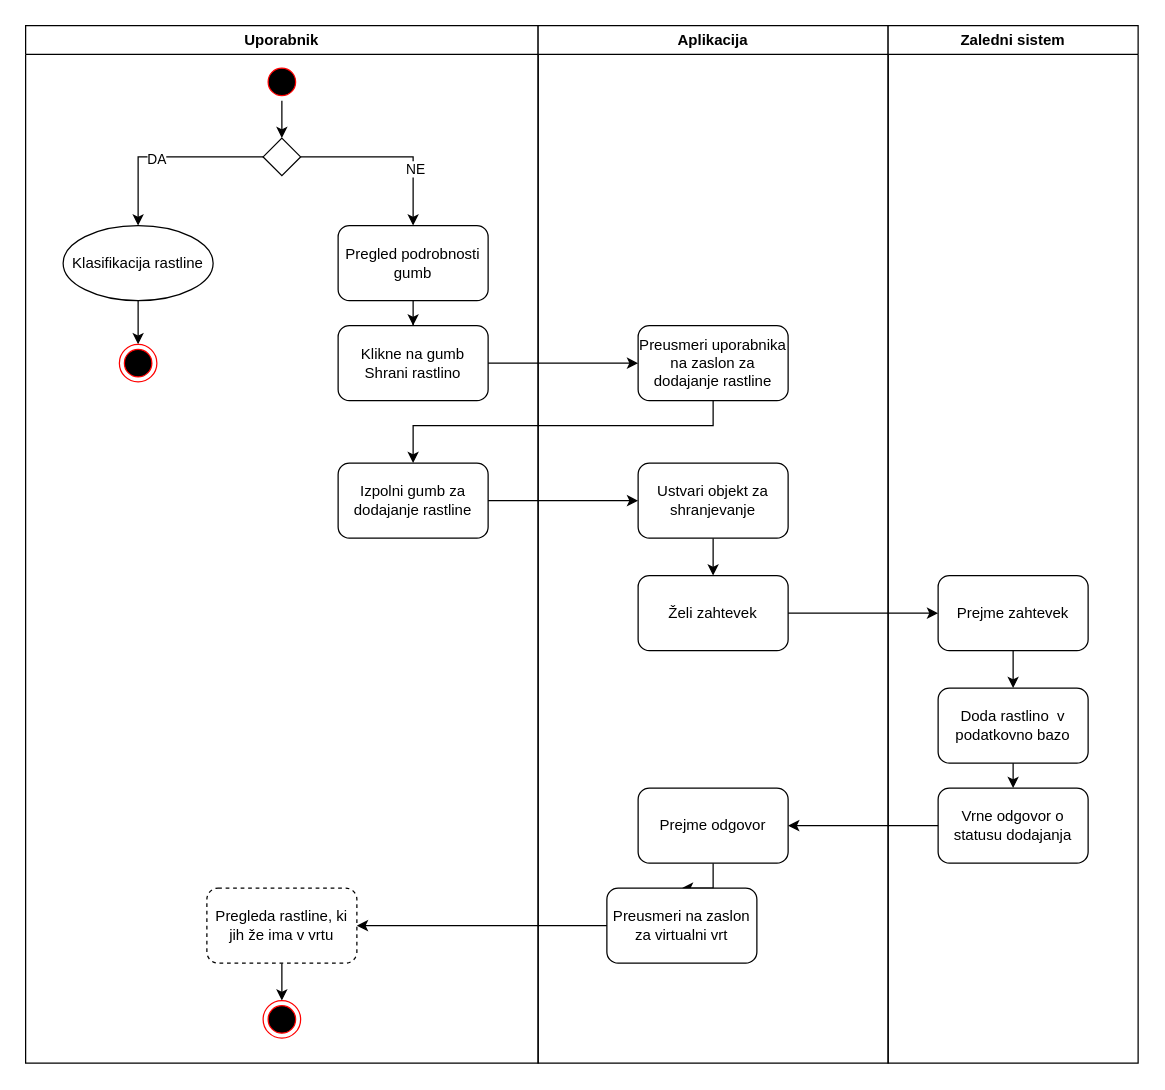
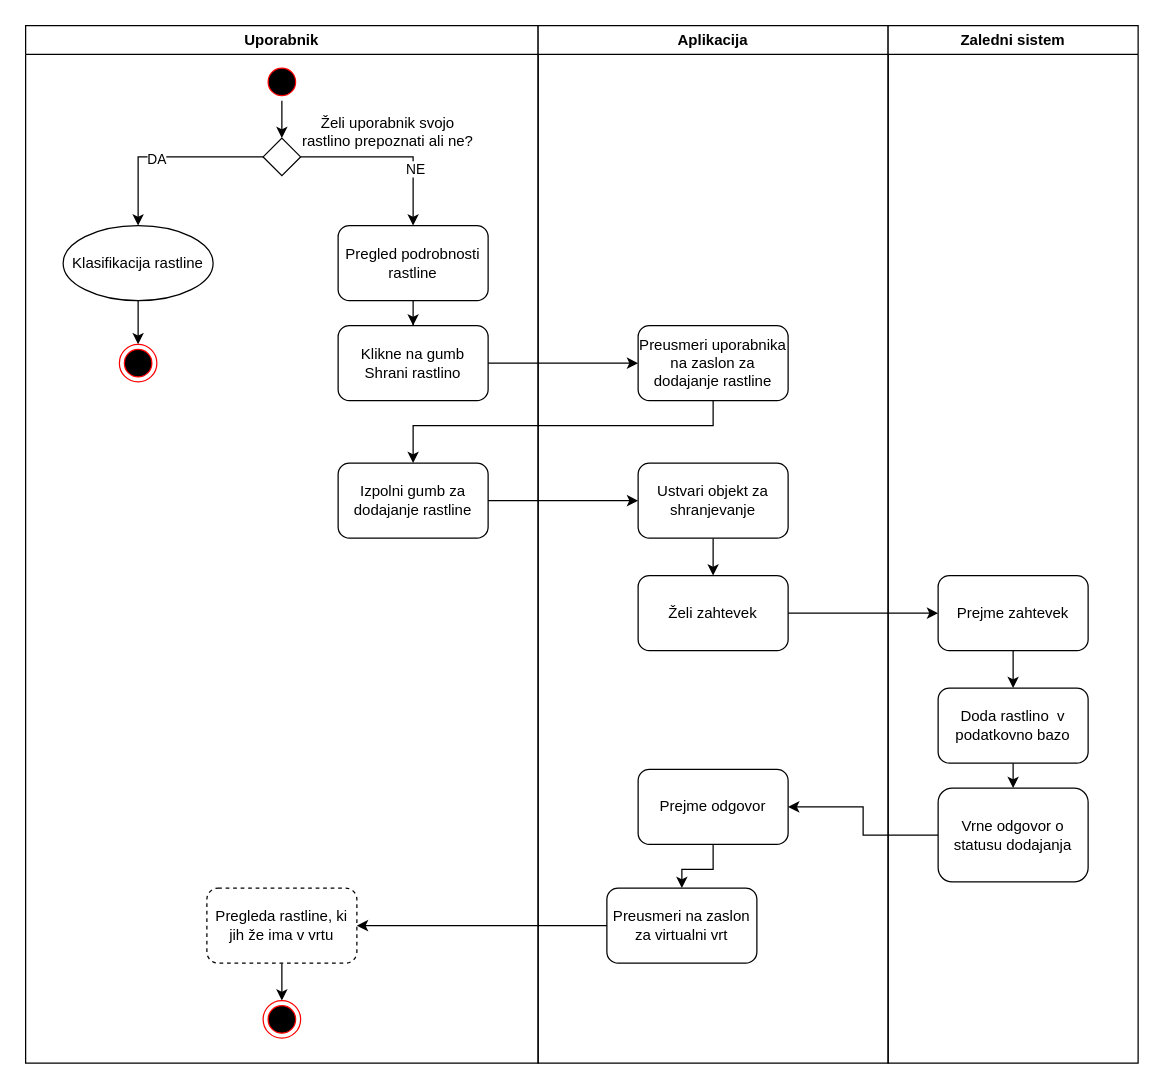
  <mxCell id="0" />
  <mxCell id="1" parent="0" />
  <mxCell id="2" value="Uporabnik" style="swimlane;whiteSpace=wrap;html=1;" parent="1" vertex="1"><mxGeometry x="20" y="20" width="410" height="830" as="geometry" /></mxCell>
  <mxCell id="3" value="" style="edgeStyle=orthogonalEdgeStyle;rounded=0;orthogonalLoop=1;jettySize=auto;html=1;exitX=1;exitY=0.5;exitDx=0;exitDy=0;" parent="2" source="18" target="11" edge="1"><mxGeometry relative="1" as="geometry" /></mxCell>
  <mxCell id="4" value="NE" style="edgeLabel;html=1;align=center;verticalAlign=middle;resizable=0;points=[];" vertex="1" connectable="0" parent="3"><mxGeometry x="0.364" y="1" relative="1" as="geometry"><mxPoint as="offset" /></mxGeometry></mxCell>
  <mxCell id="5" value="" style="ellipse;html=1;shape=startState;fillColor=#000000;strokeColor=#ff0000;" parent="2" vertex="1"><mxGeometry x="190" y="30" width="30" height="30" as="geometry" /></mxCell>
  <mxCell id="6" value="Klikne na gumb Shrani rastlino" style="rounded=1;whiteSpace=wrap;html=1;" parent="2" vertex="1"><mxGeometry x="250" y="240" width="120" height="60" as="geometry" /></mxCell>
  <mxCell id="7" style="edgeStyle=orthogonalEdgeStyle;rounded=0;orthogonalLoop=1;jettySize=auto;html=1;entryX=0.5;entryY=0;entryDx=0;entryDy=0;" parent="2" source="8" target="9" edge="1"><mxGeometry relative="1" as="geometry"><mxPoint x="235" y="769.93" as="targetPoint" /><Array as="points" /></mxGeometry></mxCell>
  <mxCell id="8" value="Pregleda rastline, ki jih že ima v vrtu" style="whiteSpace=wrap;html=1;rounded=1;dashed=1;" parent="2" vertex="1"><mxGeometry x="145" y="690" width="120" height="60" as="geometry" /></mxCell>
  <mxCell id="9" value="" style="ellipse;html=1;shape=endState;fillColor=#000000;strokeColor=#ff0000;" parent="2" vertex="1"><mxGeometry x="190" y="780" width="30" height="30" as="geometry" /></mxCell>
  <mxCell id="10" value="" style="edgeStyle=orthogonalEdgeStyle;rounded=0;orthogonalLoop=1;jettySize=auto;html=1;" parent="2" source="11" target="6" edge="1"><mxGeometry relative="1" as="geometry" /></mxCell>
- <mxCell id="11" value="Pregled podrobnosti gumb" style="rounded=1;whiteSpace=wrap;html=1;" parent="2" vertex="1"><mxGeometry x="250" y="160" width="120" height="60" as="geometry" /></mxCell>
+ <mxCell id="11" value="Pregled podrobnosti rastline" style="rounded=1;whiteSpace=wrap;html=1;" parent="2" vertex="1"><mxGeometry x="250" y="160" width="120" height="60" as="geometry" /></mxCell>
  <mxCell id="12" value="Izpolni gumb za dodajanje rastline" style="rounded=1;whiteSpace=wrap;html=1;" parent="2" vertex="1"><mxGeometry x="250" y="350" width="120" height="60" as="geometry" /></mxCell>
  <mxCell id="13" style="edgeStyle=orthogonalEdgeStyle;rounded=0;orthogonalLoop=1;jettySize=auto;html=1;entryX=0.5;entryY=0;entryDx=0;entryDy=0;" edge="1" parent="2" source="14" target="20"><mxGeometry relative="1" as="geometry" /></mxCell>
  <mxCell id="14" value="Klasifikacija rastline" style="ellipse;whiteSpace=wrap;html=1;" vertex="1" parent="2"><mxGeometry x="30" y="160" width="120" height="60" as="geometry" /></mxCell>
  <mxCell id="15" style="edgeStyle=orthogonalEdgeStyle;rounded=0;orthogonalLoop=1;jettySize=auto;html=1;exitX=0.5;exitY=1;exitDx=0;exitDy=0;entryX=0.5;entryY=0;entryDx=0;entryDy=0;" edge="1" parent="2" source="5" target="18"><mxGeometry relative="1" as="geometry"><mxPoint x="120" y="100" as="targetPoint" /></mxGeometry></mxCell>
  <mxCell id="16" style="edgeStyle=orthogonalEdgeStyle;rounded=0;orthogonalLoop=1;jettySize=auto;html=1;entryX=0.5;entryY=0;entryDx=0;entryDy=0;" edge="1" parent="2" source="18" target="14"><mxGeometry relative="1" as="geometry" /></mxCell>
  <mxCell id="17" value="DA" style="edgeLabel;html=1;align=center;verticalAlign=middle;resizable=0;points=[];" vertex="1" connectable="0" parent="16"><mxGeometry x="0.107" y="1" relative="1" as="geometry"><mxPoint as="offset" /></mxGeometry></mxCell>
  <mxCell id="18" value="" style="rhombus;whiteSpace=wrap;html=1;" vertex="1" parent="2"><mxGeometry x="190" y="90" width="30" height="30" as="geometry" /></mxCell>
+ <mxCell id="19" value="Želi uporabnik svojo rastlino prepoznati ali ne?" style="text;html=1;strokeColor=none;fillColor=none;align=center;verticalAlign=middle;whiteSpace=wrap;rounded=0;" vertex="1" parent="2"><mxGeometry x="220" y="70" width="140" height="30" as="geometry" /></mxCell>
  <mxCell id="20" value="" style="ellipse;html=1;shape=endState;fillColor=#000000;strokeColor=#ff0000;" vertex="1" parent="2"><mxGeometry x="75" y="255" width="30" height="30" as="geometry" /></mxCell>
  <mxCell id="21" value="Aplikacija" style="swimlane;whiteSpace=wrap;html=1;" parent="1" vertex="1"><mxGeometry x="430" y="20" width="280" height="830" as="geometry" /></mxCell>
  <mxCell id="22" value="Preusmeri uporabnika na zaslon za dodajanje rastline" style="rounded=1;whiteSpace=wrap;html=1;" parent="21" vertex="1"><mxGeometry x="80" y="240" width="120" height="60" as="geometry" /></mxCell>
  <mxCell id="23" value="" style="edgeStyle=orthogonalEdgeStyle;rounded=0;orthogonalLoop=1;jettySize=auto;html=1;entryX=0.5;entryY=0;entryDx=0;entryDy=0;" parent="21" source="24" target="26" edge="1"><mxGeometry relative="1" as="geometry" /></mxCell>
- <mxCell id="24" value="Prejme odgovor" style="whiteSpace=wrap;html=1;rounded=1;" parent="21" vertex="1"><mxGeometry x="80" y="610" width="120" height="60" as="geometry" /></mxCell>
+ <mxCell id="24" value="Prejme odgovor" style="whiteSpace=wrap;html=1;rounded=1;" parent="21" vertex="1"><mxGeometry x="80" y="595" width="120" height="60" as="geometry" /></mxCell>
  <mxCell id="25" value="Želi zahtevek" style="rounded=1;whiteSpace=wrap;html=1;" parent="21" vertex="1"><mxGeometry x="80" y="440" width="120" height="60" as="geometry" /></mxCell>
  <mxCell id="26" value="Preusmeri na zaslon za virtualni vrt" style="whiteSpace=wrap;html=1;rounded=1;" parent="21" vertex="1"><mxGeometry x="55" y="690" width="120" height="60" as="geometry" /></mxCell>
  <mxCell id="27" style="edgeStyle=orthogonalEdgeStyle;rounded=0;orthogonalLoop=1;jettySize=auto;html=1;entryX=0.5;entryY=0;entryDx=0;entryDy=0;" parent="21" source="28" target="25" edge="1"><mxGeometry relative="1" as="geometry" /></mxCell>
  <mxCell id="28" value="Ustvari objekt za shranjevanje" style="rounded=1;whiteSpace=wrap;html=1;" parent="21" vertex="1"><mxGeometry x="80" y="350" width="120" height="60" as="geometry" /></mxCell>
  <mxCell id="29" value="Zaledni sistem" style="swimlane;whiteSpace=wrap;html=1;startSize=23;" parent="1" vertex="1"><mxGeometry x="710" y="20" width="200" height="830" as="geometry" /></mxCell>
  <mxCell id="30" value="" style="edgeStyle=orthogonalEdgeStyle;rounded=0;orthogonalLoop=1;jettySize=auto;html=1;" parent="29" source="31" target="32" edge="1"><mxGeometry relative="1" as="geometry" /></mxCell>
  <mxCell id="31" value="Prejme zahtevek" style="whiteSpace=wrap;html=1;rounded=1;" parent="29" vertex="1"><mxGeometry x="40" y="440" width="120" height="60" as="geometry" /></mxCell>
  <mxCell id="32" value="Doda rastlino&amp;nbsp; v podatkovno bazo" style="whiteSpace=wrap;html=1;rounded=1;" parent="29" vertex="1"><mxGeometry x="40" y="530" width="120" height="60" as="geometry" /></mxCell>
  <mxCell id="33" value="" style="edgeStyle=orthogonalEdgeStyle;rounded=0;orthogonalLoop=1;jettySize=auto;html=1;exitX=0.5;exitY=1;exitDx=0;exitDy=0;entryX=0.5;entryY=0;entryDx=0;entryDy=0;" parent="29" source="32" target="34" edge="1"><mxGeometry relative="1" as="geometry"><mxPoint x="100" y="1140" as="targetPoint" /></mxGeometry></mxCell>
- <mxCell id="34" value="Vrne odgovor o statusu dodajanja" style="whiteSpace=wrap;html=1;rounded=1;" parent="29" vertex="1"><mxGeometry x="40" y="610" width="120" height="60" as="geometry" /></mxCell>
+ <mxCell id="34" value="Vrne odgovor o statusu dodajanja" style="whiteSpace=wrap;html=1;rounded=1;" parent="29" vertex="1"><mxGeometry x="40" y="610" width="120" height="75" as="geometry" /></mxCell>
  <mxCell id="35" value="" style="endArrow=classic;html=1;rounded=0;exitX=1;exitY=0.5;exitDx=0;exitDy=0;entryX=0;entryY=0.5;entryDx=0;entryDy=0;" parent="1" source="6" target="22" edge="1"><mxGeometry width="50" height="50" relative="1" as="geometry"><mxPoint x="330" y="470" as="sourcePoint" /><mxPoint x="380" y="420" as="targetPoint" /></mxGeometry></mxCell>
  <mxCell id="36" value="" style="edgeStyle=orthogonalEdgeStyle;rounded=0;orthogonalLoop=1;jettySize=auto;html=1;" parent="1" source="25" target="31" edge="1"><mxGeometry relative="1" as="geometry" /></mxCell>
  <mxCell id="37" style="edgeStyle=orthogonalEdgeStyle;rounded=0;orthogonalLoop=1;jettySize=auto;html=1;entryX=1;entryY=0.5;entryDx=0;entryDy=0;" parent="1" source="34" target="24" edge="1"><mxGeometry relative="1" as="geometry" /></mxCell>
  <mxCell id="38" value="" style="edgeStyle=orthogonalEdgeStyle;rounded=0;orthogonalLoop=1;jettySize=auto;html=1;exitX=0;exitY=0.5;exitDx=0;exitDy=0;entryX=1;entryY=0.5;entryDx=0;entryDy=0;" parent="1" source="26" target="8" edge="1"><mxGeometry relative="1" as="geometry"><Array as="points" /></mxGeometry></mxCell>
  <mxCell id="39" style="edgeStyle=orthogonalEdgeStyle;rounded=0;orthogonalLoop=1;jettySize=auto;html=1;entryX=0.5;entryY=0;entryDx=0;entryDy=0;" parent="1" source="22" target="12" edge="1"><mxGeometry relative="1" as="geometry"><Array as="points"><mxPoint x="570" y="340" /><mxPoint x="330" y="340" /></Array></mxGeometry></mxCell>
  <mxCell id="40" style="edgeStyle=orthogonalEdgeStyle;rounded=0;orthogonalLoop=1;jettySize=auto;html=1;entryX=0;entryY=0.5;entryDx=0;entryDy=0;" parent="1" source="12" target="28" edge="1"><mxGeometry relative="1" as="geometry"><mxPoint x="480" y="400" as="targetPoint" /></mxGeometry></mxCell>
